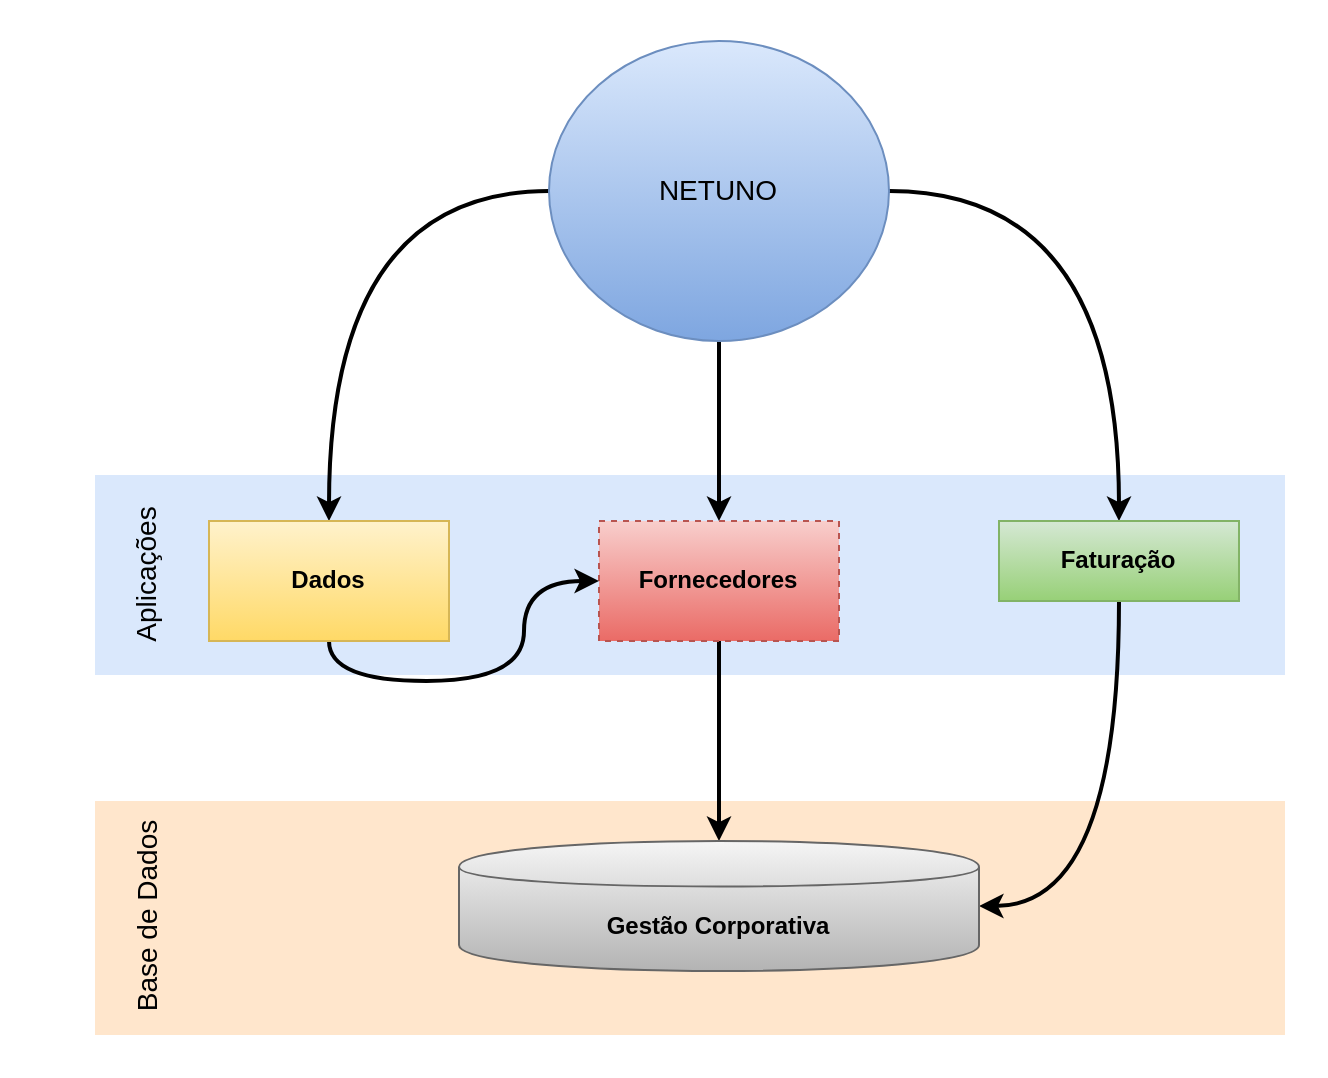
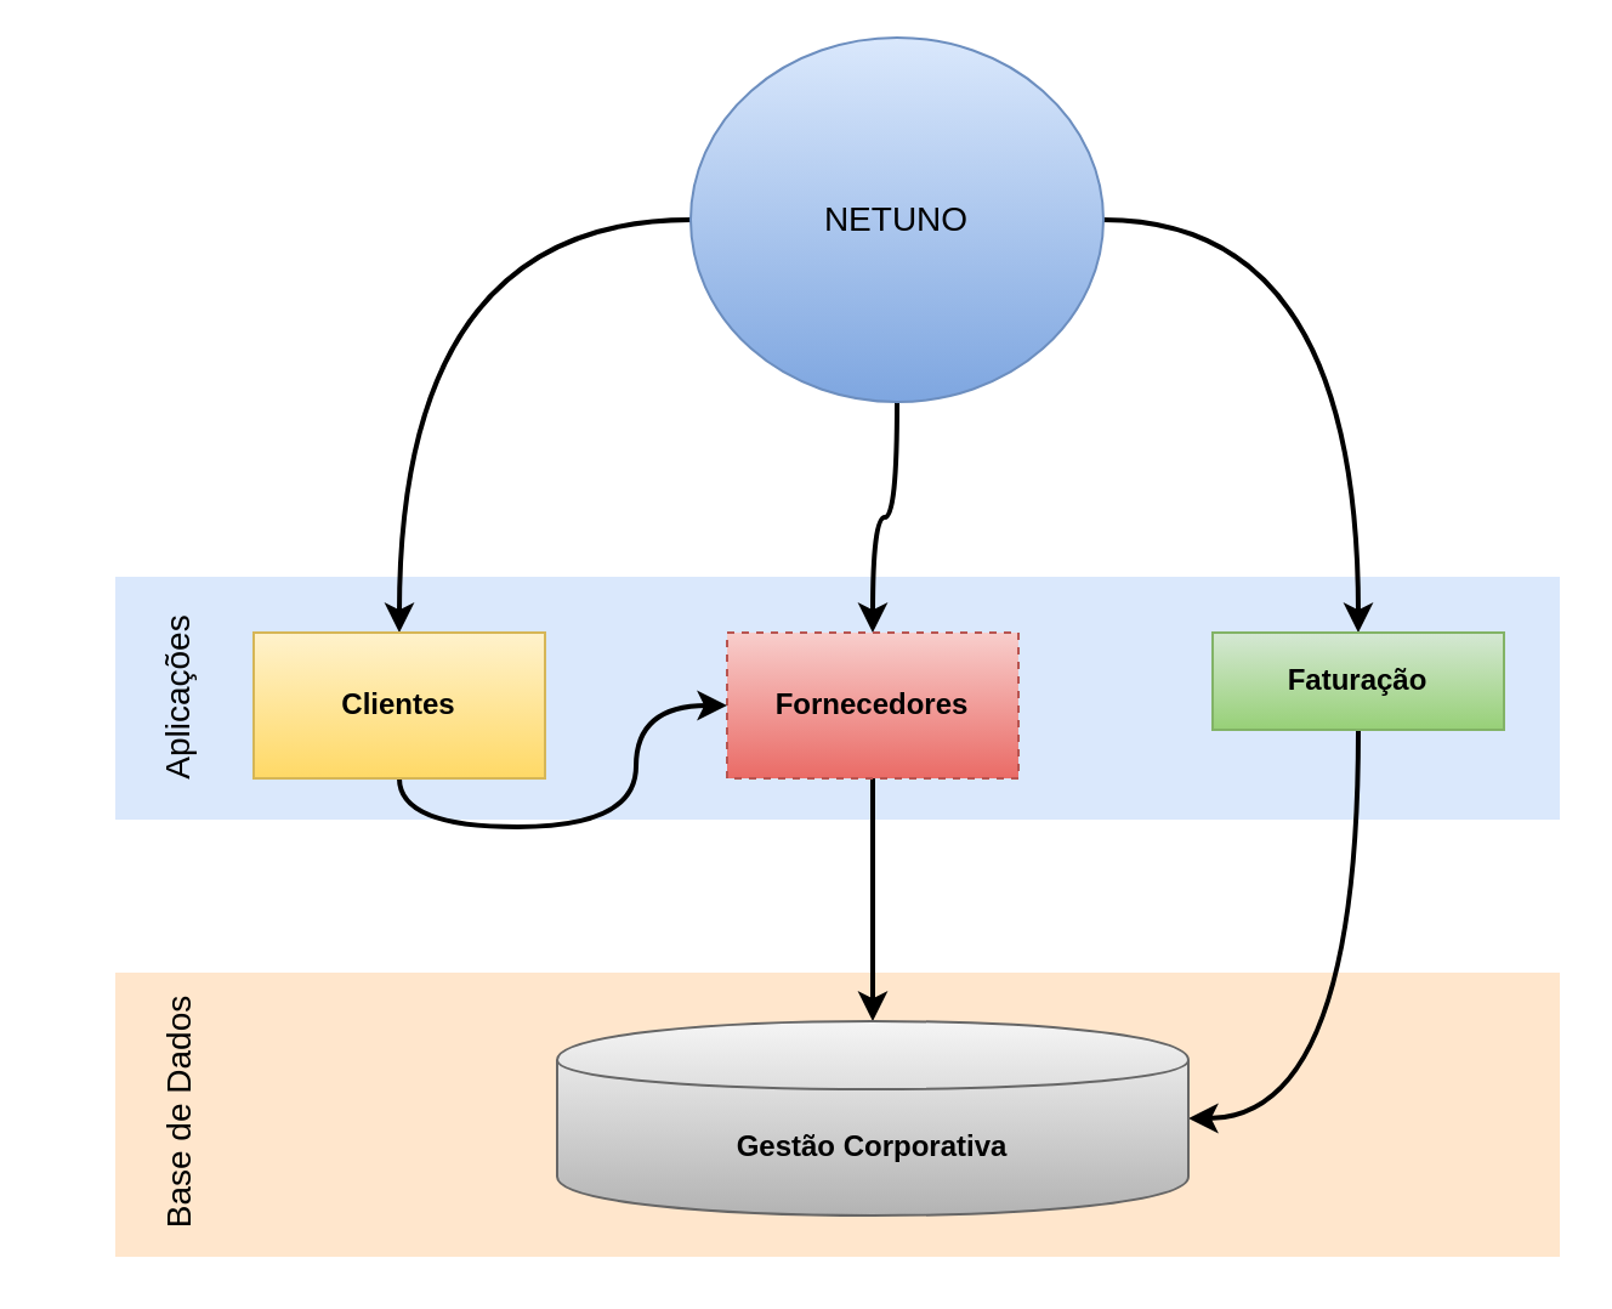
  <mxCell id="0" />
  <mxCell id="1" parent="0" />
  <mxCell id="2" value="" style="rounded=0;whiteSpace=wrap;html=1;strokeColor=none;fillColor=#ffe6cc;" vertex="1" parent="1"><mxGeometry x="47" y="400" width="595" height="117" as="geometry" /></mxCell>
  <mxCell id="3" value="Base de Dados" style="text;html=1;strokeColor=none;fillColor=none;align=center;verticalAlign=middle;whiteSpace=wrap;rounded=0;rotation=-90;fontStyle=0;fontSize=14;" vertex="1" parent="1"><mxGeometry x="20.25" y="447.75" width="105.5" height="20" as="geometry" /></mxCell>
  <mxCell id="4" value="" style="rounded=0;whiteSpace=wrap;html=1;fillColor=#dae8fc;strokeColor=none;" vertex="1" parent="1"><mxGeometry x="47" y="237" width="595" height="100" as="geometry" /></mxCell>
  <mxCell id="5" style="edgeStyle=orthogonalEdgeStyle;curved=1;orthogonalLoop=1;jettySize=auto;html=1;strokeWidth=2;" edge="1" parent="1" source="8" target="10"><mxGeometry relative="1" as="geometry" /></mxCell>
  <mxCell id="6" style="edgeStyle=orthogonalEdgeStyle;curved=1;orthogonalLoop=1;jettySize=auto;html=1;entryX=0.5;entryY=0;entryDx=0;entryDy=0;strokeWidth=2;" edge="1" parent="1" source="8" target="12"><mxGeometry relative="1" as="geometry" /></mxCell>
  <mxCell id="7" style="edgeStyle=orthogonalEdgeStyle;curved=1;orthogonalLoop=1;jettySize=auto;html=1;entryX=0.5;entryY=0;entryDx=0;entryDy=0;strokeWidth=2;" edge="1" parent="1" source="8" target="14"><mxGeometry relative="1" as="geometry" /></mxCell>
- <mxCell id="8" value="&lt;span style=&quot;font-size: 14px;&quot;&gt;NETUNO&lt;/span&gt;" style="ellipse;whiteSpace=wrap;html=1;fillColor=#dae8fc;strokeColor=#6c8ebf;gradientColor=#7ea6e0;fontSize=14;fontStyle=0" vertex="1" parent="1"><mxGeometry x="274" y="20" width="170" height="150" as="geometry" /></mxCell>
+ <mxCell id="8" value="&lt;span style=&quot;font-size: 14px;&quot;&gt;NETUNO&lt;/span&gt;" style="ellipse;whiteSpace=wrap;html=1;fillColor=#dae8fc;strokeColor=#6c8ebf;gradientColor=#7ea6e0;fontSize=14;fontStyle=0" vertex="1" parent="1"><mxGeometry x="284" y="15" width="170" height="150" as="geometry" /></mxCell>
  <mxCell id="9" style="edgeStyle=orthogonalEdgeStyle;rounded=0;orthogonalLoop=1;jettySize=auto;html=1;strokeWidth=2;" edge="1" parent="1" source="10" target="15"><mxGeometry relative="1" as="geometry" /></mxCell>
  <mxCell id="10" value="&lt;b&gt;Fornecedores&lt;/b&gt;" style="rounded=0;whiteSpace=wrap;html=1;gradientColor=#ea6b66;fillColor=#f8cecc;strokeColor=#b85450;dashed=1;" vertex="1" parent="1"><mxGeometry x="299" y="260" width="120" height="60" as="geometry" /></mxCell>
  <mxCell id="11" style="edgeStyle=orthogonalEdgeStyle;curved=1;orthogonalLoop=1;jettySize=auto;html=1;entryX=1;entryY=0.5;entryDx=0;entryDy=0;strokeWidth=2;fontSize=14;exitX=0.5;exitY=1;exitDx=0;exitDy=0;" edge="1" parent="1" source="12" target="15"><mxGeometry relative="1" as="geometry" /></mxCell>
  <mxCell id="12" value="&lt;b&gt;Faturação&lt;/b&gt;" style="rounded=0;whiteSpace=wrap;html=1;gradientColor=#97d077;fillColor=#d5e8d4;strokeColor=#82b366;" vertex="1" parent="1"><mxGeometry x="499" y="260" width="120" height="40" as="geometry" /></mxCell>
  <mxCell id="13" style="edgeStyle=orthogonalEdgeStyle;orthogonalLoop=1;jettySize=auto;html=1;strokeWidth=2;curved=1;exitX=0.5;exitY=1;exitDx=0;exitDy=0;" edge="1" parent="1" source="14" target="10"><mxGeometry relative="1" as="geometry" /></mxCell>
- <mxCell id="14" value="&lt;b&gt;Dados&lt;/b&gt;" style="rounded=0;whiteSpace=wrap;html=1;gradientColor=#ffd966;fillColor=#fff2cc;strokeColor=#d6b656;" vertex="1" parent="1"><mxGeometry x="104" y="260" width="120" height="60" as="geometry" /></mxCell>
- <mxCell id="15" value="&lt;div&gt;&lt;b&gt;Gestão Corporativa&lt;/b&gt;&lt;br&gt;&lt;/div&gt;" style="shape=cylinder;whiteSpace=wrap;html=1;boundedLbl=1;backgroundOutline=1;gradientColor=#b3b3b3;fillColor=#f5f5f5;strokeColor=#666666;" vertex="1" parent="1"><mxGeometry x="229" y="420" width="260" height="65" as="geometry" /></mxCell>
+ <mxCell id="14" value="&lt;b&gt;Clientes&lt;/b&gt;" style="rounded=0;whiteSpace=wrap;html=1;gradientColor=#ffd966;fillColor=#fff2cc;strokeColor=#d6b656;" vertex="1" parent="1"><mxGeometry x="104" y="260" width="120" height="60" as="geometry" /></mxCell>
+ <mxCell id="15" value="&lt;div&gt;&lt;b&gt;Gestão Corporativa&lt;/b&gt;&lt;br&gt;&lt;/div&gt;" style="shape=cylinder;whiteSpace=wrap;html=1;boundedLbl=1;backgroundOutline=1;gradientColor=#b3b3b3;fillColor=#f5f5f5;strokeColor=#666666;" vertex="1" parent="1"><mxGeometry x="229" y="420" width="260" height="80" as="geometry" /></mxCell>
  <mxCell id="16" value="Aplicações" style="text;html=1;strokeColor=none;fillColor=none;align=center;verticalAlign=middle;whiteSpace=wrap;rounded=0;rotation=-90;fontStyle=0;fontSize=14;" vertex="1" parent="1"><mxGeometry x="28" y="277" width="90" height="20" as="geometry" /></mxCell>
